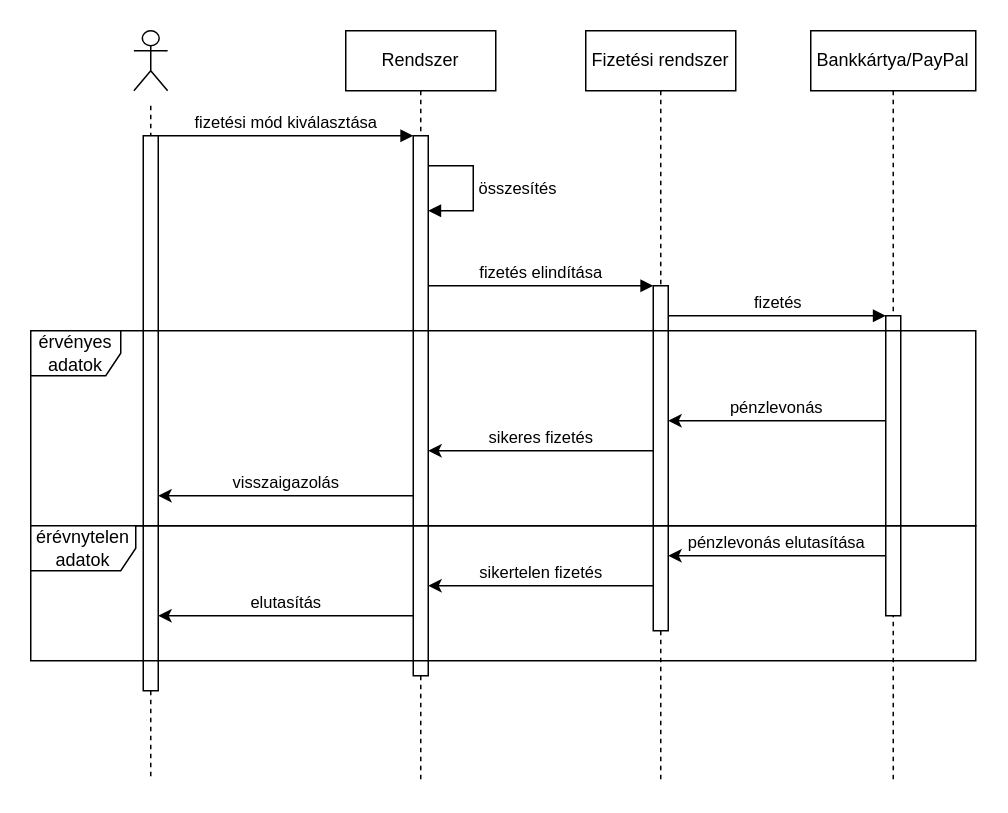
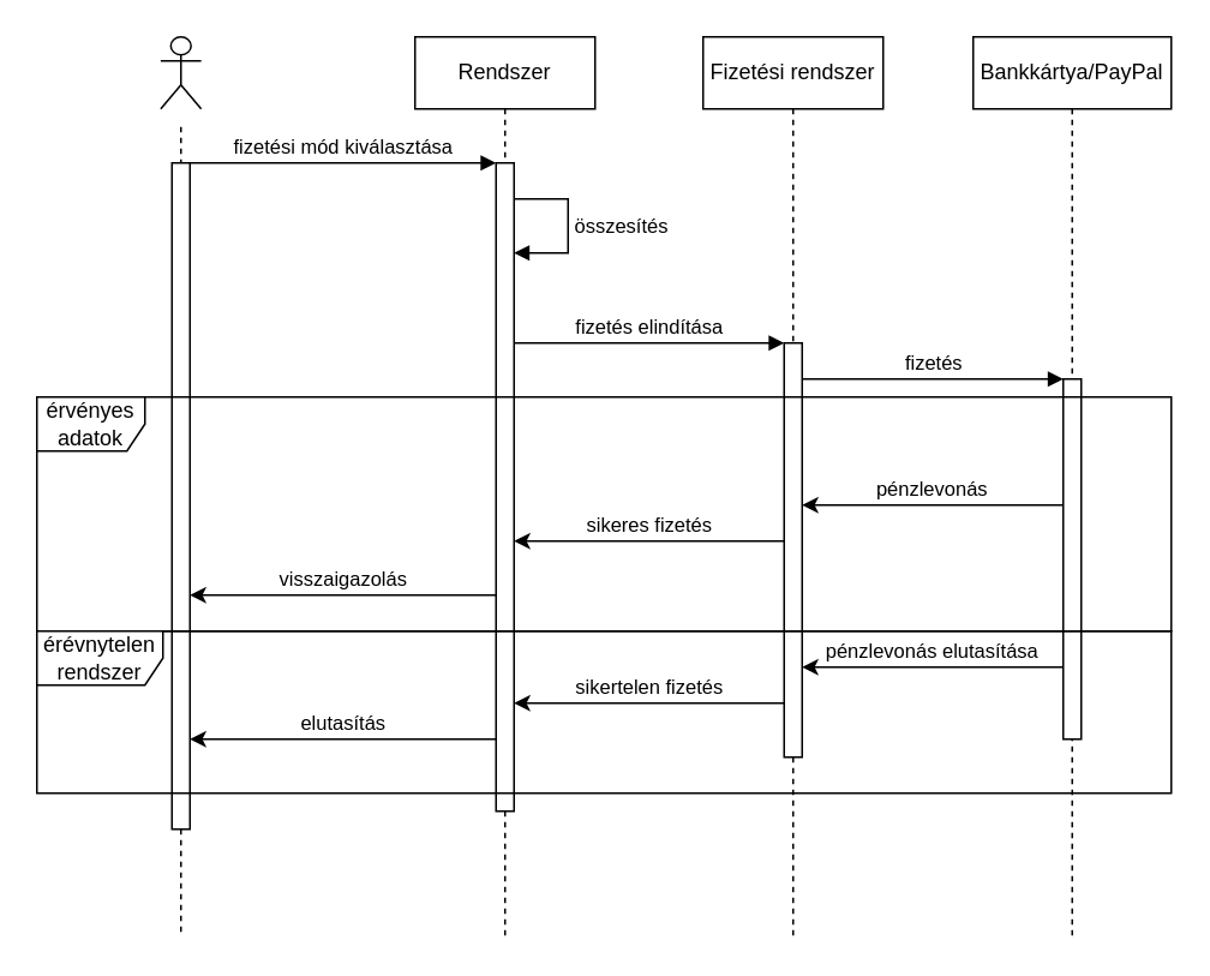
  <mxCell id="0" />
  <mxCell id="1" parent="0" />
  <mxCell id="2" value="" style="shape=umlLifeline;perimeter=lifelinePerimeter;whiteSpace=wrap;html=1;container=0;dropTarget=0;collapsible=0;recursiveResize=0;outlineConnect=0;portConstraint=eastwest;newEdgeStyle={&quot;edgeStyle&quot;:&quot;elbowEdgeStyle&quot;,&quot;elbow&quot;:&quot;vertical&quot;,&quot;curved&quot;:0,&quot;rounded&quot;:0};size=0;" parent="1" vertex="1"><mxGeometry x="50" y="70" width="100" height="450" as="geometry" /></mxCell>
  <mxCell id="3" value="" style="html=1;points=[];perimeter=orthogonalPerimeter;outlineConnect=0;targetShapes=umlLifeline;portConstraint=eastwest;newEdgeStyle={&quot;edgeStyle&quot;:&quot;elbowEdgeStyle&quot;,&quot;elbow&quot;:&quot;vertical&quot;,&quot;curved&quot;:0,&quot;rounded&quot;:0};" parent="2" vertex="1"><mxGeometry x="45" y="20" width="10" height="370" as="geometry" /></mxCell>
  <mxCell id="4" value="Rendszer" style="shape=umlLifeline;perimeter=lifelinePerimeter;whiteSpace=wrap;html=1;container=0;dropTarget=0;collapsible=0;recursiveResize=0;outlineConnect=0;portConstraint=eastwest;newEdgeStyle={&quot;edgeStyle&quot;:&quot;elbowEdgeStyle&quot;,&quot;elbow&quot;:&quot;vertical&quot;,&quot;curved&quot;:0,&quot;rounded&quot;:0};" parent="1" vertex="1"><mxGeometry x="230" y="20" width="100" height="500" as="geometry" /></mxCell>
  <mxCell id="5" value="" style="html=1;points=[];perimeter=orthogonalPerimeter;outlineConnect=0;targetShapes=umlLifeline;portConstraint=eastwest;newEdgeStyle={&quot;edgeStyle&quot;:&quot;elbowEdgeStyle&quot;,&quot;elbow&quot;:&quot;vertical&quot;,&quot;curved&quot;:0,&quot;rounded&quot;:0};" parent="4" vertex="1"><mxGeometry x="45" y="70" width="10" height="360" as="geometry" /></mxCell>
  <mxCell id="6" value="fizetési mód kiválasztása" style="html=1;verticalAlign=bottom;endArrow=block;edgeStyle=elbowEdgeStyle;elbow=vertical;curved=0;rounded=0;" parent="1" source="3" target="5" edge="1"><mxGeometry relative="1" as="geometry"><mxPoint x="205" y="130" as="sourcePoint" /><Array as="points"><mxPoint x="190" y="90" /></Array></mxGeometry></mxCell>
  <mxCell id="7" value="Fizetési rendszer" style="shape=umlLifeline;perimeter=lifelinePerimeter;whiteSpace=wrap;html=1;container=0;dropTarget=0;collapsible=0;recursiveResize=0;outlineConnect=0;portConstraint=eastwest;newEdgeStyle={&quot;edgeStyle&quot;:&quot;elbowEdgeStyle&quot;,&quot;elbow&quot;:&quot;vertical&quot;,&quot;curved&quot;:0,&quot;rounded&quot;:0};" vertex="1" parent="1"><mxGeometry x="390" y="20" width="100" height="500" as="geometry" /></mxCell>
  <mxCell id="8" value="" style="html=1;points=[];perimeter=orthogonalPerimeter;outlineConnect=0;targetShapes=umlLifeline;portConstraint=eastwest;newEdgeStyle={&quot;edgeStyle&quot;:&quot;elbowEdgeStyle&quot;,&quot;elbow&quot;:&quot;vertical&quot;,&quot;curved&quot;:0,&quot;rounded&quot;:0};" vertex="1" parent="7"><mxGeometry x="45" y="170" width="10" height="230" as="geometry" /></mxCell>
  <mxCell id="9" value="Bankkártya/PayPal" style="shape=umlLifeline;perimeter=lifelinePerimeter;whiteSpace=wrap;html=1;container=0;dropTarget=0;collapsible=0;recursiveResize=0;outlineConnect=0;portConstraint=eastwest;newEdgeStyle={&quot;edgeStyle&quot;:&quot;elbowEdgeStyle&quot;,&quot;elbow&quot;:&quot;vertical&quot;,&quot;curved&quot;:0,&quot;rounded&quot;:0};" vertex="1" parent="1"><mxGeometry x="540" y="20" width="110" height="500" as="geometry" /></mxCell>
  <mxCell id="10" value="" style="html=1;points=[];perimeter=orthogonalPerimeter;outlineConnect=0;targetShapes=umlLifeline;portConstraint=eastwest;newEdgeStyle={&quot;edgeStyle&quot;:&quot;elbowEdgeStyle&quot;,&quot;elbow&quot;:&quot;vertical&quot;,&quot;curved&quot;:0,&quot;rounded&quot;:0};" vertex="1" parent="9"><mxGeometry x="50" y="190" width="10" height="200" as="geometry" /></mxCell>
  <mxCell id="11" value="fizetés elindítása" style="html=1;verticalAlign=bottom;endArrow=block;edgeStyle=elbowEdgeStyle;elbow=vertical;curved=0;rounded=0;" edge="1" parent="1" source="5" target="8"><mxGeometry relative="1" as="geometry"><mxPoint x="280" y="189.66" as="sourcePoint" /><Array as="points"><mxPoint x="340" y="190" /><mxPoint x="410" y="160" /><mxPoint x="365" y="189.66" /></Array><mxPoint x="450" y="189.66" as="targetPoint" /></mxGeometry></mxCell>
  <mxCell id="12" value="fizetés" style="html=1;verticalAlign=bottom;endArrow=block;edgeStyle=elbowEdgeStyle;elbow=vertical;curved=0;rounded=0;" edge="1" parent="1" source="8" target="10"><mxGeometry relative="1" as="geometry"><mxPoint x="440" y="200" as="sourcePoint" /><Array as="points"><mxPoint x="530" y="210" /><mxPoint x="540" y="190" /><mxPoint x="510" y="215" /><mxPoint x="530" y="199.66" /></Array><mxPoint x="590" y="190" as="targetPoint" /></mxGeometry></mxCell>
  <mxCell id="13" value="pénzlevonás" style="html=1;verticalAlign=bottom;endArrow=none;edgeStyle=elbowEdgeStyle;elbow=vertical;curved=0;rounded=0;endFill=0;startArrow=classic;startFill=1;" edge="1" parent="1" source="8" target="10"><mxGeometry x="-0.001" relative="1" as="geometry"><mxPoint x="450" y="230.34" as="sourcePoint" /><Array as="points"><mxPoint x="500" y="280" /><mxPoint x="490" y="250" /><mxPoint x="535" y="230" /></Array><mxPoint x="595" y="230.34" as="targetPoint" /><mxPoint as="offset" /></mxGeometry></mxCell>
  <mxCell id="14" value="sikeres fizetés" style="html=1;verticalAlign=bottom;endArrow=none;edgeStyle=elbowEdgeStyle;elbow=vertical;curved=0;rounded=0;endFill=0;startArrow=classic;startFill=1;" edge="1" parent="1" source="5" target="8"><mxGeometry x="-0.001" relative="1" as="geometry"><mxPoint x="310" y="230" as="sourcePoint" /><Array as="points"><mxPoint x="390" y="300" /><mxPoint x="410" y="270" /></Array><mxPoint x="455" y="230" as="targetPoint" /><mxPoint as="offset" /></mxGeometry></mxCell>
  <mxCell id="15" value="visszaigazolás" style="html=1;verticalAlign=bottom;endArrow=none;edgeStyle=elbowEdgeStyle;elbow=vertical;curved=0;rounded=0;endFill=0;startArrow=classic;startFill=1;" edge="1" parent="1" source="3" target="5"><mxGeometry x="-0.001" relative="1" as="geometry"><mxPoint x="110" y="230" as="sourcePoint" /><Array as="points"><mxPoint x="260" y="330" /><mxPoint x="150" y="300" /><mxPoint x="220" y="290" /><mxPoint x="200" y="230" /></Array><mxPoint x="255" y="230" as="targetPoint" /><mxPoint as="offset" /></mxGeometry></mxCell>
  <mxCell id="16" value="" style="shape=umlActor;verticalLabelPosition=bottom;verticalAlign=top;html=1;outlineConnect=0;" vertex="1" parent="1"><mxGeometry x="88.75" y="20" width="22.5" height="40" as="geometry" /></mxCell>
  <mxCell id="17" value="érvényes adatok" style="shape=umlFrame;whiteSpace=wrap;html=1;pointerEvents=0;" vertex="1" parent="1"><mxGeometry x="20" y="220" width="630" height="130" as="geometry" /></mxCell>
  <mxCell id="18" value="összesítés" style="html=1;align=left;spacingLeft=2;endArrow=block;rounded=0;edgeStyle=orthogonalEdgeStyle;curved=0;rounded=0;" edge="1" target="5" parent="1"><mxGeometry x="-0.002" relative="1" as="geometry"><mxPoint x="285" y="110" as="sourcePoint" /><Array as="points"><mxPoint x="315" y="110" /><mxPoint x="315" y="140" /></Array><mxPoint x="290" y="140.029" as="targetPoint" /><mxPoint as="offset" /></mxGeometry></mxCell>
- <mxCell id="19" value="érévnytelen adatok" style="shape=umlFrame;whiteSpace=wrap;html=1;pointerEvents=0;width=70;height=30;" vertex="1" parent="1"><mxGeometry x="20" y="350" width="630" height="90" as="geometry" /></mxCell>
+ <mxCell id="19" value="érévnytelen rendszer" style="shape=umlFrame;whiteSpace=wrap;html=1;pointerEvents=0;width=70;height=30;" vertex="1" parent="1"><mxGeometry x="20" y="350" width="630" height="90" as="geometry" /></mxCell>
  <mxCell id="20" value="sikertelen fizetés" style="html=1;verticalAlign=bottom;endArrow=none;edgeStyle=elbowEdgeStyle;elbow=vertical;curved=0;rounded=0;endFill=0;startArrow=classic;startFill=1;" edge="1" parent="1" source="5" target="8"><mxGeometry x="-0.001" relative="1" as="geometry"><mxPoint x="280" y="380" as="sourcePoint" /><Array as="points"><mxPoint x="330" y="390" /><mxPoint x="385" y="380" /><mxPoint x="405" y="350" /></Array><mxPoint x="430" y="380" as="targetPoint" /><mxPoint as="offset" /></mxGeometry></mxCell>
  <mxCell id="21" value="elutasítás" style="html=1;verticalAlign=bottom;endArrow=none;edgeStyle=elbowEdgeStyle;elbow=vertical;curved=0;rounded=0;endFill=0;startArrow=classic;startFill=1;" edge="1" parent="1" source="3" target="5"><mxGeometry x="-0.001" relative="1" as="geometry"><mxPoint x="100" y="410" as="sourcePoint" /><Array as="points"><mxPoint x="255" y="410" /><mxPoint x="145" y="380" /><mxPoint x="215" y="370" /><mxPoint x="195" y="310" /></Array><mxPoint x="270" y="410" as="targetPoint" /><mxPoint as="offset" /></mxGeometry></mxCell>
  <mxCell id="22" value="pénzlevonás elutasítása" style="html=1;verticalAlign=bottom;endArrow=none;edgeStyle=elbowEdgeStyle;elbow=vertical;curved=0;rounded=0;endFill=0;startArrow=classic;startFill=1;" edge="1" parent="1" source="8" target="10"><mxGeometry x="-0.001" relative="1" as="geometry"><mxPoint x="450" y="370" as="sourcePoint" /><Array as="points"><mxPoint x="550" y="370" /><mxPoint x="570" y="340" /></Array><mxPoint x="590" y="370" as="targetPoint" /><mxPoint as="offset" /></mxGeometry></mxCell>
